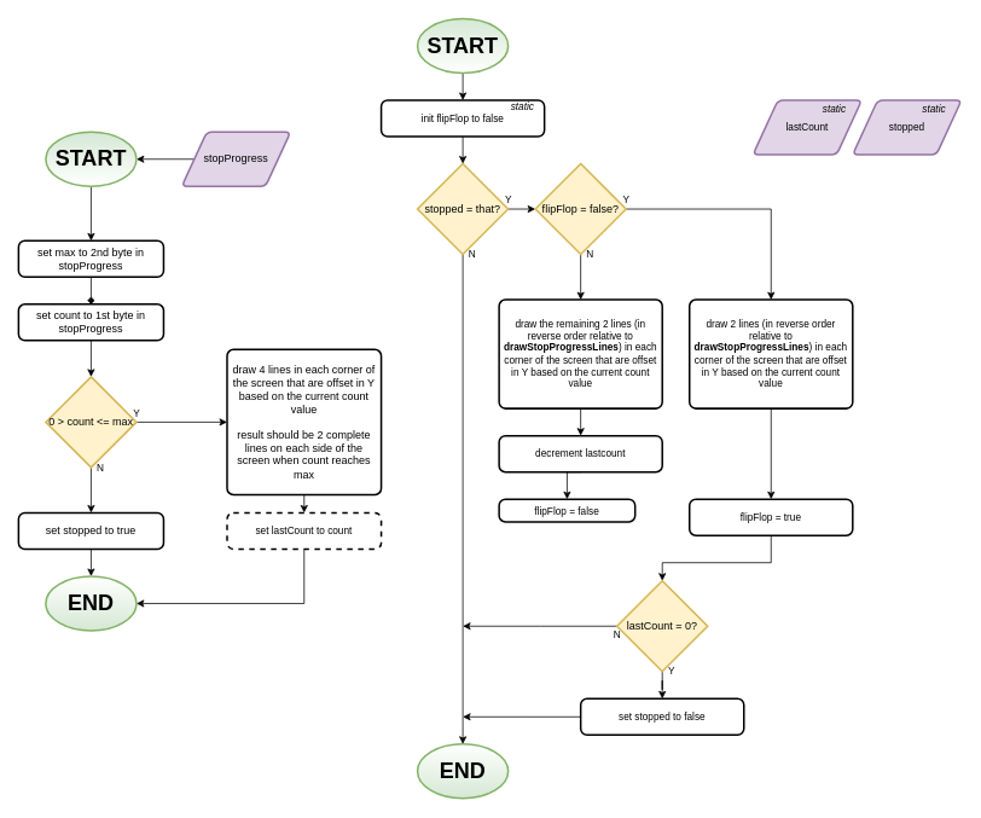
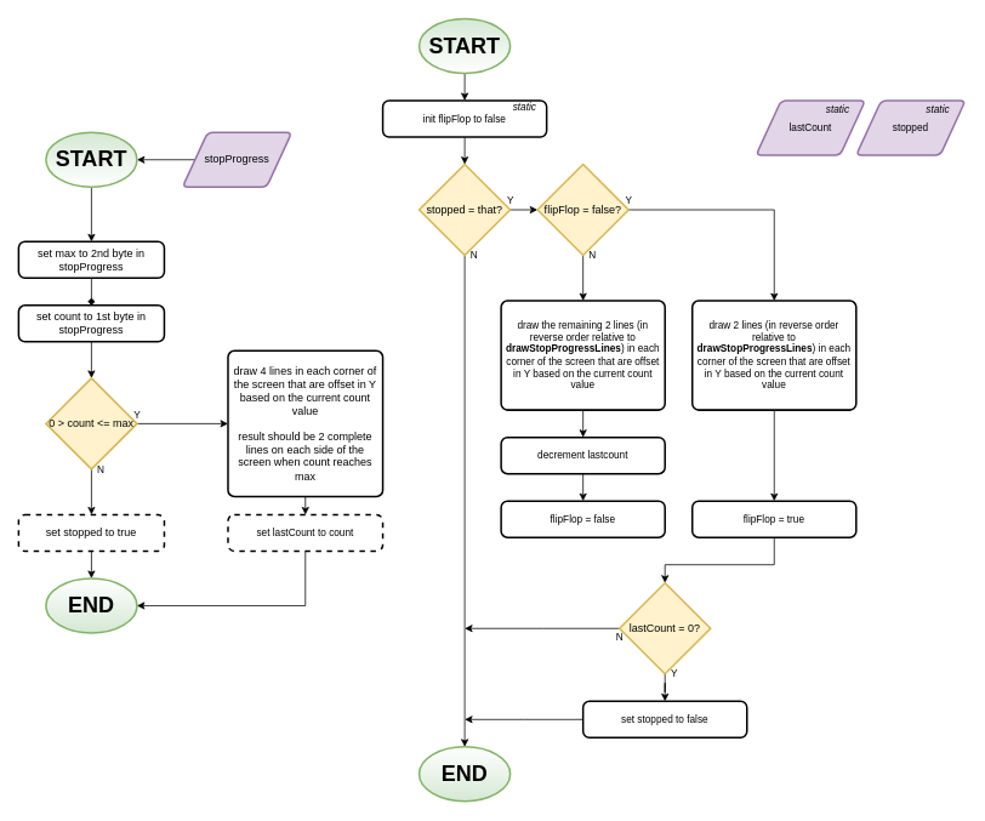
  <mxCell id="0" />
  <mxCell id="1" parent="0" />
  <mxCell id="2" style="edgeStyle=orthogonalEdgeStyle;rounded=0;orthogonalLoop=1;jettySize=auto;html=1;exitX=0.5;exitY=1;exitDx=0;exitDy=0;entryX=0.5;entryY=0;entryDx=0;entryDy=0;exitPerimeter=0;" edge="1" parent="1" source="17" target="6"><mxGeometry relative="1" as="geometry"><mxPoint x="100" y="235" as="sourcePoint" /></mxGeometry></mxCell>
  <mxCell id="3" style="edgeStyle=orthogonalEdgeStyle;rounded=0;orthogonalLoop=1;jettySize=auto;html=1;exitX=0;exitY=0.5;exitDx=0;exitDy=0;entryX=1;entryY=0.5;entryDx=0;entryDy=0;entryPerimeter=0;" edge="1" parent="1" source="4" target="17"><mxGeometry relative="1" as="geometry"><mxPoint x="160" y="195" as="targetPoint" /></mxGeometry></mxCell>
  <mxCell id="4" value="stopProgress" style="shape=parallelogram;html=1;strokeWidth=2;perimeter=parallelogramPerimeter;whiteSpace=wrap;rounded=1;arcSize=12;size=0.23;fillColor=#e1d5e7;strokeColor=#9673a6;" vertex="1" parent="1"><mxGeometry x="200" y="145" width="120" height="60" as="geometry" /></mxCell>
  <mxCell id="5" style="edgeStyle=orthogonalEdgeStyle;rounded=0;orthogonalLoop=1;jettySize=auto;html=1;exitX=0.5;exitY=1;exitDx=0;exitDy=0;entryX=0.5;entryY=0;entryDx=0;entryDy=0;endArrow=diamond;" edge="1" parent="1" source="6" target="8"><mxGeometry relative="1" as="geometry" /></mxCell>
  <mxCell id="6" value="set max to 2nd byte in stopProgress" style="rounded=1;whiteSpace=wrap;html=1;absoluteArcSize=1;arcSize=14;strokeWidth=2;" vertex="1" parent="1"><mxGeometry x="20" y="265" width="160" height="40" as="geometry" /></mxCell>
  <mxCell id="7" style="edgeStyle=orthogonalEdgeStyle;rounded=0;orthogonalLoop=1;jettySize=auto;html=1;exitX=0.5;exitY=1;exitDx=0;exitDy=0;entryX=0.5;entryY=0;entryDx=0;entryDy=0;entryPerimeter=0;" edge="1" parent="1" source="8" target="11"><mxGeometry relative="1" as="geometry" /></mxCell>
  <mxCell id="8" value="set count to 1st byte in stopProgress" style="rounded=1;whiteSpace=wrap;html=1;absoluteArcSize=1;arcSize=14;strokeWidth=2;" vertex="1" parent="1"><mxGeometry x="20" y="335" width="160" height="40" as="geometry" /></mxCell>
  <mxCell id="9" value="N" style="edgeStyle=orthogonalEdgeStyle;rounded=0;orthogonalLoop=1;jettySize=auto;html=1;exitX=0.5;exitY=1;exitDx=0;exitDy=0;exitPerimeter=0;entryX=0.5;entryY=0;entryDx=0;entryDy=0;" edge="1" parent="1" source="11" target="13"><mxGeometry x="-1" y="10" relative="1" as="geometry"><mxPoint as="offset" /></mxGeometry></mxCell>
  <mxCell id="10" value="Y" style="edgeStyle=orthogonalEdgeStyle;rounded=0;orthogonalLoop=1;jettySize=auto;html=1;exitX=1;exitY=0.5;exitDx=0;exitDy=0;exitPerimeter=0;entryX=0;entryY=0.5;entryDx=0;entryDy=0;" edge="1" parent="1" source="11" target="15"><mxGeometry x="-1" y="10" relative="1" as="geometry"><mxPoint as="offset" /></mxGeometry></mxCell>
  <mxCell id="11" value="0 &amp;gt; count &amp;lt;= max" style="strokeWidth=2;html=1;shape=mxgraph.flowchart.decision;whiteSpace=wrap;fillColor=#fff2cc;strokeColor=#d6b656;" vertex="1" parent="1"><mxGeometry x="50" y="415" width="100" height="100" as="geometry" /></mxCell>
  <mxCell id="12" style="edgeStyle=orthogonalEdgeStyle;rounded=0;orthogonalLoop=1;jettySize=auto;html=1;exitX=0.5;exitY=1;exitDx=0;exitDy=0;entryX=0.5;entryY=0;entryDx=0;entryDy=0;entryPerimeter=0;" edge="1" parent="1" source="13" target="16"><mxGeometry relative="1" as="geometry" /></mxCell>
- <mxCell id="13" value="set stopped to true" style="rounded=1;whiteSpace=wrap;html=1;absoluteArcSize=1;arcSize=14;strokeWidth=2;" vertex="1" parent="1"><mxGeometry x="20" y="565" width="160" height="40" as="geometry" /></mxCell>
+ <mxCell id="13" value="set stopped to true" style="rounded=1;whiteSpace=wrap;html=1;absoluteArcSize=1;arcSize=14;strokeWidth=2;dashed=1;" vertex="1" parent="1"><mxGeometry x="20" y="565" width="160" height="40" as="geometry" /></mxCell>
  <mxCell id="14" style="edgeStyle=orthogonalEdgeStyle;rounded=0;orthogonalLoop=1;jettySize=auto;html=1;exitX=0.5;exitY=1;exitDx=0;exitDy=0;entryX=0.5;entryY=0;entryDx=0;entryDy=0;" edge="1" parent="1" source="15" target="25"><mxGeometry relative="1" as="geometry" /></mxCell>
  <mxCell id="15" value="draw 4 lines in each corner of the screen that are offset in Y based on the current count value&lt;br&gt;&lt;br&gt;result should be 2 complete lines on each side of the screen when count reaches max" style="rounded=1;whiteSpace=wrap;html=1;absoluteArcSize=1;arcSize=14;strokeWidth=2;" vertex="1" parent="1"><mxGeometry x="250" y="385" width="170" height="160" as="geometry" /></mxCell>
  <mxCell id="16" value="END" style="strokeWidth=2;html=1;shape=mxgraph.flowchart.start_1;whiteSpace=wrap;fontSize=24;fontStyle=1;fillColor=#d5e8d4;strokeColor=#82b366;gradientColor=#ffffff;gradientDirection=north;" vertex="1" parent="1"><mxGeometry x="50" y="635" width="100" height="60" as="geometry" /></mxCell>
  <mxCell id="17" value="START" style="strokeWidth=2;html=1;shape=mxgraph.flowchart.start_1;whiteSpace=wrap;fontSize=24;fontStyle=1;fillColor=#d5e8d4;strokeColor=#82b366;gradientColor=#ffffff;" vertex="1" parent="1"><mxGeometry x="50" y="145" width="100" height="60" as="geometry" /></mxCell>
  <mxCell id="18" value="Y" style="edgeStyle=orthogonalEdgeStyle;rounded=0;orthogonalLoop=1;jettySize=auto;html=1;exitX=1;exitY=0.5;exitDx=0;exitDy=0;exitPerimeter=0;entryX=0;entryY=0.5;entryDx=0;entryDy=0;entryPerimeter=0;fontSize=11;" edge="1" parent="1" source="20" target="37"><mxGeometry x="-1" y="10" relative="1" as="geometry"><mxPoint as="offset" /></mxGeometry></mxCell>
  <mxCell id="19" value="N" style="edgeStyle=orthogonalEdgeStyle;rounded=0;orthogonalLoop=1;jettySize=auto;html=1;exitX=0.5;exitY=1;exitDx=0;exitDy=0;exitPerimeter=0;entryX=0.5;entryY=0;entryDx=0;entryDy=0;entryPerimeter=0;fontSize=11;" edge="1" parent="1" source="20" target="32"><mxGeometry x="-1" y="10" relative="1" as="geometry"><mxPoint as="offset" /></mxGeometry></mxCell>
  <mxCell id="20" value="stopped = that?" style="strokeWidth=2;html=1;shape=mxgraph.flowchart.decision;whiteSpace=wrap;fillColor=#fff2cc;strokeColor=#d6b656;" vertex="1" parent="1"><mxGeometry x="460" y="180" width="100" height="100" as="geometry" /></mxCell>
  <mxCell id="21" style="edgeStyle=orthogonalEdgeStyle;rounded=0;orthogonalLoop=1;jettySize=auto;html=1;exitX=0.5;exitY=1;exitDx=0;exitDy=0;fontSize=11;entryX=0.5;entryY=0;entryDx=0;entryDy=0;entryPerimeter=0;" edge="1" parent="1" source="51" target="20"><mxGeometry relative="1" as="geometry"><mxPoint x="540" y="150" as="targetPoint" /></mxGeometry></mxCell>
  <mxCell id="22" style="edgeStyle=orthogonalEdgeStyle;rounded=0;orthogonalLoop=1;jettySize=auto;html=1;exitX=0.5;exitY=1;exitDx=0;exitDy=0;exitPerimeter=0;entryX=0.5;entryY=0;entryDx=0;entryDy=0;fontSize=11;" edge="1" parent="1" source="23" target="51"><mxGeometry relative="1" as="geometry" /></mxCell>
  <mxCell id="23" value="START" style="strokeWidth=2;html=1;shape=mxgraph.flowchart.start_1;whiteSpace=wrap;fontSize=24;fontStyle=1;fillColor=#d5e8d4;strokeColor=#82b366;gradientColor=#ffffff;" vertex="1" parent="1"><mxGeometry x="460" y="20" width="100" height="60" as="geometry" /></mxCell>
  <mxCell id="24" style="edgeStyle=orthogonalEdgeStyle;rounded=0;orthogonalLoop=1;jettySize=auto;html=1;exitX=0.5;exitY=1;exitDx=0;exitDy=0;entryX=1;entryY=0.5;entryDx=0;entryDy=0;entryPerimeter=0;fontSize=11;" edge="1" parent="1" source="25" target="16"><mxGeometry relative="1" as="geometry" /></mxCell>
  <mxCell id="25" value="set lastCount to count" style="rounded=1;whiteSpace=wrap;html=1;absoluteArcSize=1;arcSize=14;strokeWidth=2;gradientColor=#ffffff;fontSize=11;dashed=1;" vertex="1" parent="1"><mxGeometry x="250" y="565" width="170" height="40" as="geometry" /></mxCell>
  <mxCell id="26" value="" style="group" vertex="1" connectable="0" parent="1"><mxGeometry x="830" y="110" width="120" height="60" as="geometry" /></mxCell>
  <mxCell id="27" value="lastCount" style="shape=parallelogram;html=1;strokeWidth=2;perimeter=parallelogramPerimeter;whiteSpace=wrap;rounded=1;arcSize=12;size=0.23;fontSize=11;fillColor=#e1d5e7;strokeColor=#9673a6;" vertex="1" parent="26"><mxGeometry width="120" height="60" as="geometry" /></mxCell>
  <mxCell id="28" value="static" style="text;html=1;strokeColor=none;fillColor=none;align=center;verticalAlign=middle;whiteSpace=wrap;rounded=0;fontSize=11;fontStyle=2" vertex="1" parent="26"><mxGeometry x="70" width="40" height="20" as="geometry" /></mxCell>
  <mxCell id="29" value="" style="group" vertex="1" connectable="0" parent="1"><mxGeometry x="940" y="110" width="120" height="60" as="geometry" /></mxCell>
  <mxCell id="30" value="stopped" style="shape=parallelogram;html=1;strokeWidth=2;perimeter=parallelogramPerimeter;whiteSpace=wrap;rounded=1;arcSize=12;size=0.23;fontSize=11;fillColor=#e1d5e7;strokeColor=#9673a6;" vertex="1" parent="29"><mxGeometry width="120" height="60" as="geometry" /></mxCell>
  <mxCell id="31" value="static" style="text;html=1;strokeColor=none;fillColor=none;align=center;verticalAlign=middle;whiteSpace=wrap;rounded=0;fontSize=11;fontStyle=2" vertex="1" parent="29"><mxGeometry x="70" width="40" height="20" as="geometry" /></mxCell>
  <mxCell id="32" value="END" style="strokeWidth=2;html=1;shape=mxgraph.flowchart.start_1;whiteSpace=wrap;fontSize=24;fontStyle=1;fillColor=#d5e8d4;strokeColor=#82b366;gradientColor=#ffffff;gradientDirection=north;" vertex="1" parent="1"><mxGeometry x="460" y="820" width="100" height="60" as="geometry" /></mxCell>
  <mxCell id="33" style="edgeStyle=orthogonalEdgeStyle;rounded=0;orthogonalLoop=1;jettySize=auto;html=1;exitX=0.5;exitY=1;exitDx=0;exitDy=0;entryX=0.5;entryY=0;entryDx=0;entryDy=0;fontSize=11;" edge="1" parent="1" source="34" target="41"><mxGeometry relative="1" as="geometry" /></mxCell>
  <mxCell id="34" value="draw 2 lines (in reverse order relative to &lt;b&gt;drawStopProgressLines&lt;/b&gt;) in each corner of the screen that are offset in Y based on the current count value" style="rounded=1;whiteSpace=wrap;html=1;absoluteArcSize=1;arcSize=14;strokeWidth=2;gradientColor=#ffffff;fontSize=11;" vertex="1" parent="1"><mxGeometry x="760" y="330" width="180" height="120" as="geometry" /></mxCell>
  <mxCell id="35" value="Y" style="edgeStyle=orthogonalEdgeStyle;rounded=0;orthogonalLoop=1;jettySize=auto;html=1;exitX=1;exitY=0.5;exitDx=0;exitDy=0;exitPerimeter=0;entryX=0.5;entryY=0;entryDx=0;entryDy=0;fontSize=11;" edge="1" parent="1" source="37" target="34"><mxGeometry x="0.231" y="-160" relative="1" as="geometry"><mxPoint y="-10" as="offset" /></mxGeometry></mxCell>
  <mxCell id="36" value="N" style="edgeStyle=orthogonalEdgeStyle;rounded=0;orthogonalLoop=1;jettySize=auto;html=1;exitX=0.5;exitY=1;exitDx=0;exitDy=0;exitPerimeter=0;entryX=0.5;entryY=0;entryDx=0;entryDy=0;fontSize=11;" edge="1" parent="1" source="37" target="39"><mxGeometry x="-1" y="10" relative="1" as="geometry"><mxPoint as="offset" /></mxGeometry></mxCell>
  <mxCell id="37" value="flipFlop = false?" style="strokeWidth=2;html=1;shape=mxgraph.flowchart.decision;whiteSpace=wrap;fillColor=#fff2cc;strokeColor=#d6b656;" vertex="1" parent="1"><mxGeometry x="590" y="180" width="100" height="100" as="geometry" /></mxCell>
  <mxCell id="38" style="edgeStyle=orthogonalEdgeStyle;rounded=0;orthogonalLoop=1;jettySize=auto;html=1;exitX=0.5;exitY=1;exitDx=0;exitDy=0;entryX=0.5;entryY=0;entryDx=0;entryDy=0;fontSize=11;" edge="1" parent="1" source="39" target="44"><mxGeometry relative="1" as="geometry" /></mxCell>
  <mxCell id="39" value="draw the remaining 2 lines (in reverse order relative to &lt;b&gt;drawStopProgressLines&lt;/b&gt;) in each corner of the screen that are offset in Y based on the current count value" style="rounded=1;whiteSpace=wrap;html=1;absoluteArcSize=1;arcSize=14;strokeWidth=2;gradientColor=#ffffff;fontSize=11;" vertex="1" parent="1"><mxGeometry x="550" y="330" width="180" height="120" as="geometry" /></mxCell>
  <mxCell id="40" style="edgeStyle=orthogonalEdgeStyle;rounded=0;orthogonalLoop=1;jettySize=auto;html=1;exitX=0.5;exitY=1;exitDx=0;exitDy=0;fontSize=11;" edge="1" parent="1" source="41"><mxGeometry relative="1" as="geometry"><mxPoint x="730" y="640" as="targetPoint" /><Array as="points"><mxPoint x="850" y="620" /><mxPoint x="730" y="620" /></Array></mxGeometry></mxCell>
  <mxCell id="41" value="flipFlop = true" style="rounded=1;whiteSpace=wrap;html=1;absoluteArcSize=1;arcSize=14;strokeWidth=2;gradientColor=#ffffff;fontSize=11;" vertex="1" parent="1"><mxGeometry x="760" y="550" width="180" height="40" as="geometry" /></mxCell>
- <mxCell id="42" value="flipFlop = false" style="rounded=1;whiteSpace=wrap;html=1;absoluteArcSize=1;arcSize=14;strokeWidth=2;gradientColor=#ffffff;fontSize=11;" vertex="1" parent="1"><mxGeometry x="550" y="550" width="150" height="25" as="geometry" /></mxCell>
+ <mxCell id="42" value="flipFlop = false" style="rounded=1;whiteSpace=wrap;html=1;absoluteArcSize=1;arcSize=14;strokeWidth=2;gradientColor=#ffffff;fontSize=11;" vertex="1" parent="1"><mxGeometry x="550" y="550" width="180" height="40" as="geometry" /></mxCell>
  <mxCell id="43" style="edgeStyle=orthogonalEdgeStyle;rounded=0;orthogonalLoop=1;jettySize=auto;html=1;exitX=0.5;exitY=1;exitDx=0;exitDy=0;entryX=0.5;entryY=0;entryDx=0;entryDy=0;fontSize=11;" edge="1" parent="1" source="44" target="42"><mxGeometry relative="1" as="geometry" /></mxCell>
  <mxCell id="44" value="decrement lastcount" style="rounded=1;whiteSpace=wrap;html=1;absoluteArcSize=1;arcSize=14;strokeWidth=2;gradientColor=#ffffff;fontSize=11;" vertex="1" parent="1"><mxGeometry x="550" y="480" width="180" height="40" as="geometry" /></mxCell>
  <mxCell id="45" value="Y" style="edgeStyle=orthogonalEdgeStyle;rounded=0;orthogonalLoop=1;jettySize=auto;html=1;exitX=0.5;exitY=1;exitDx=0;exitDy=0;exitPerimeter=0;fontSize=11;" edge="1" parent="1" source="47" target="49"><mxGeometry x="0.2" y="-14" relative="1" as="geometry"><mxPoint x="24" y="-10" as="offset" /></mxGeometry></mxCell>
  <mxCell id="46" value="N" style="edgeStyle=orthogonalEdgeStyle;rounded=0;orthogonalLoop=1;jettySize=auto;html=1;exitX=0;exitY=0.5;exitDx=0;exitDy=0;exitPerimeter=0;fontSize=11;" edge="1" parent="1" source="47"><mxGeometry x="-1" y="10" relative="1" as="geometry"><mxPoint x="510" y="690" as="targetPoint" /><mxPoint as="offset" /></mxGeometry></mxCell>
  <mxCell id="47" value="lastCount = 0?" style="strokeWidth=2;html=1;shape=mxgraph.flowchart.decision;whiteSpace=wrap;fillColor=#fff2cc;strokeColor=#d6b656;" vertex="1" parent="1"><mxGeometry x="680" y="640" width="100" height="100" as="geometry" /></mxCell>
  <mxCell id="48" style="edgeStyle=orthogonalEdgeStyle;rounded=0;orthogonalLoop=1;jettySize=auto;html=1;exitX=0;exitY=0.5;exitDx=0;exitDy=0;fontSize=11;" edge="1" parent="1" source="49"><mxGeometry relative="1" as="geometry"><mxPoint x="510" y="790" as="targetPoint" /></mxGeometry></mxCell>
  <mxCell id="49" value="set stopped to false" style="rounded=1;whiteSpace=wrap;html=1;absoluteArcSize=1;arcSize=14;strokeWidth=2;gradientColor=#ffffff;fontSize=11;" vertex="1" parent="1"><mxGeometry x="640" y="770" width="180" height="40" as="geometry" /></mxCell>
  <mxCell id="50" value="" style="group" vertex="1" connectable="0" parent="1"><mxGeometry x="420" y="110" width="180" height="40" as="geometry" /></mxCell>
  <mxCell id="51" value="init flipFlop to false" style="rounded=1;whiteSpace=wrap;html=1;absoluteArcSize=1;arcSize=14;strokeWidth=2;gradientColor=#ffffff;fontSize=11;" vertex="1" parent="50"><mxGeometry width="180" height="40" as="geometry" /></mxCell>
  <mxCell id="52" value="&lt;i&gt;static&lt;/i&gt;" style="text;html=1;strokeColor=none;fillColor=none;align=center;verticalAlign=middle;whiteSpace=wrap;rounded=0;fontSize=11;" vertex="1" parent="50"><mxGeometry x="132" width="48" height="13.333" as="geometry" /></mxCell>
